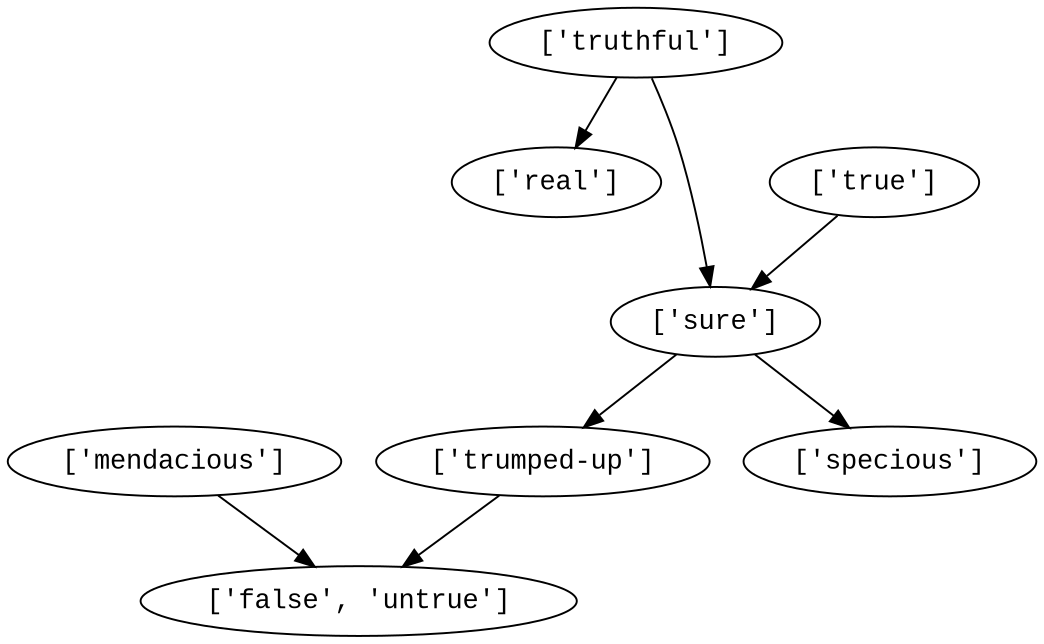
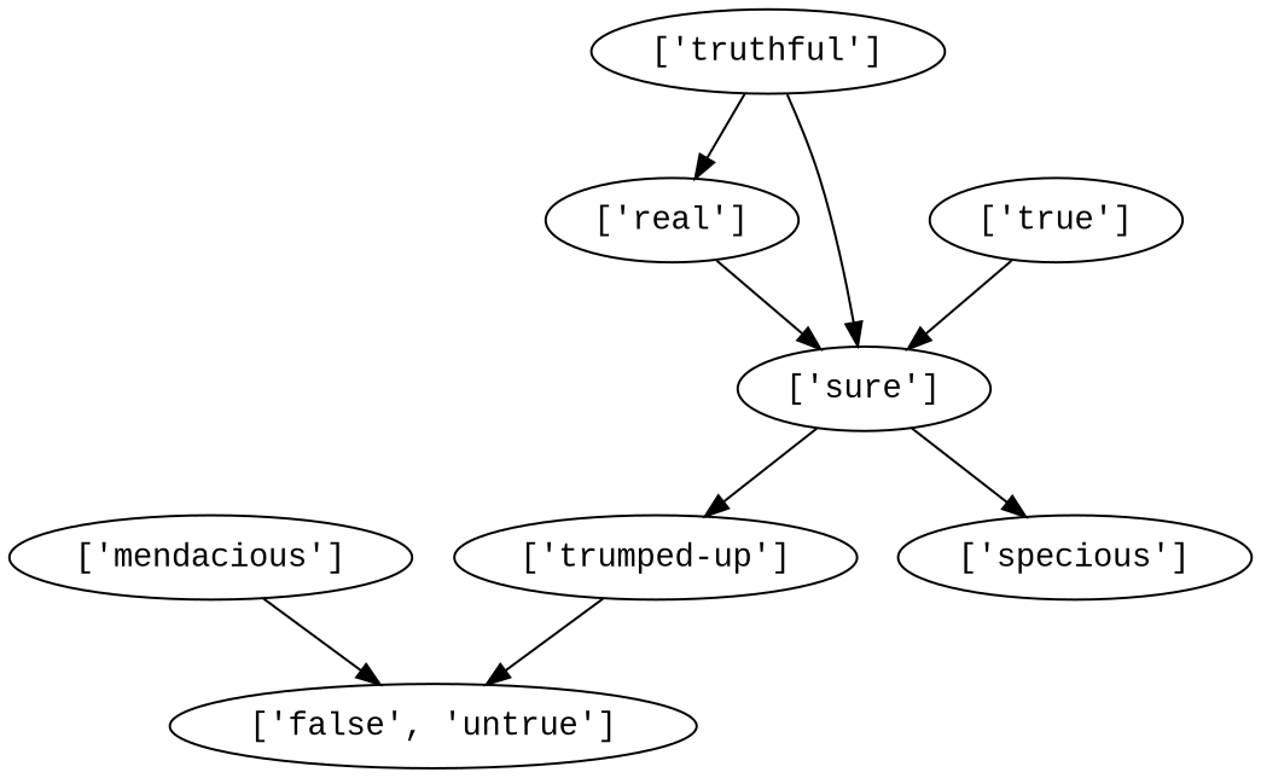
  strict digraph {
    fontname="Liberation Mono"
    node [fontname="Liberation Mono"]
    edge [fontname="Liberation Mono"]
    "['trumped-up']"
    "['false', 'untrue']"
    "['truthful']"
    "['real']"
    "['sure']"
    "['true']"
    "['specious']"
    "['mendacious']"
    "['trumped-up']" -> "['false', 'untrue']"
    "['truthful']" -> "['real']"
    "['truthful']" -> "['sure']"
+   "['real']" -> "['sure']"
    "['sure']" -> "['trumped-up']"
    "['sure']" -> "['specious']"
    "['true']" -> "['sure']"
    "['mendacious']" -> "['false', 'untrue']"
  }
